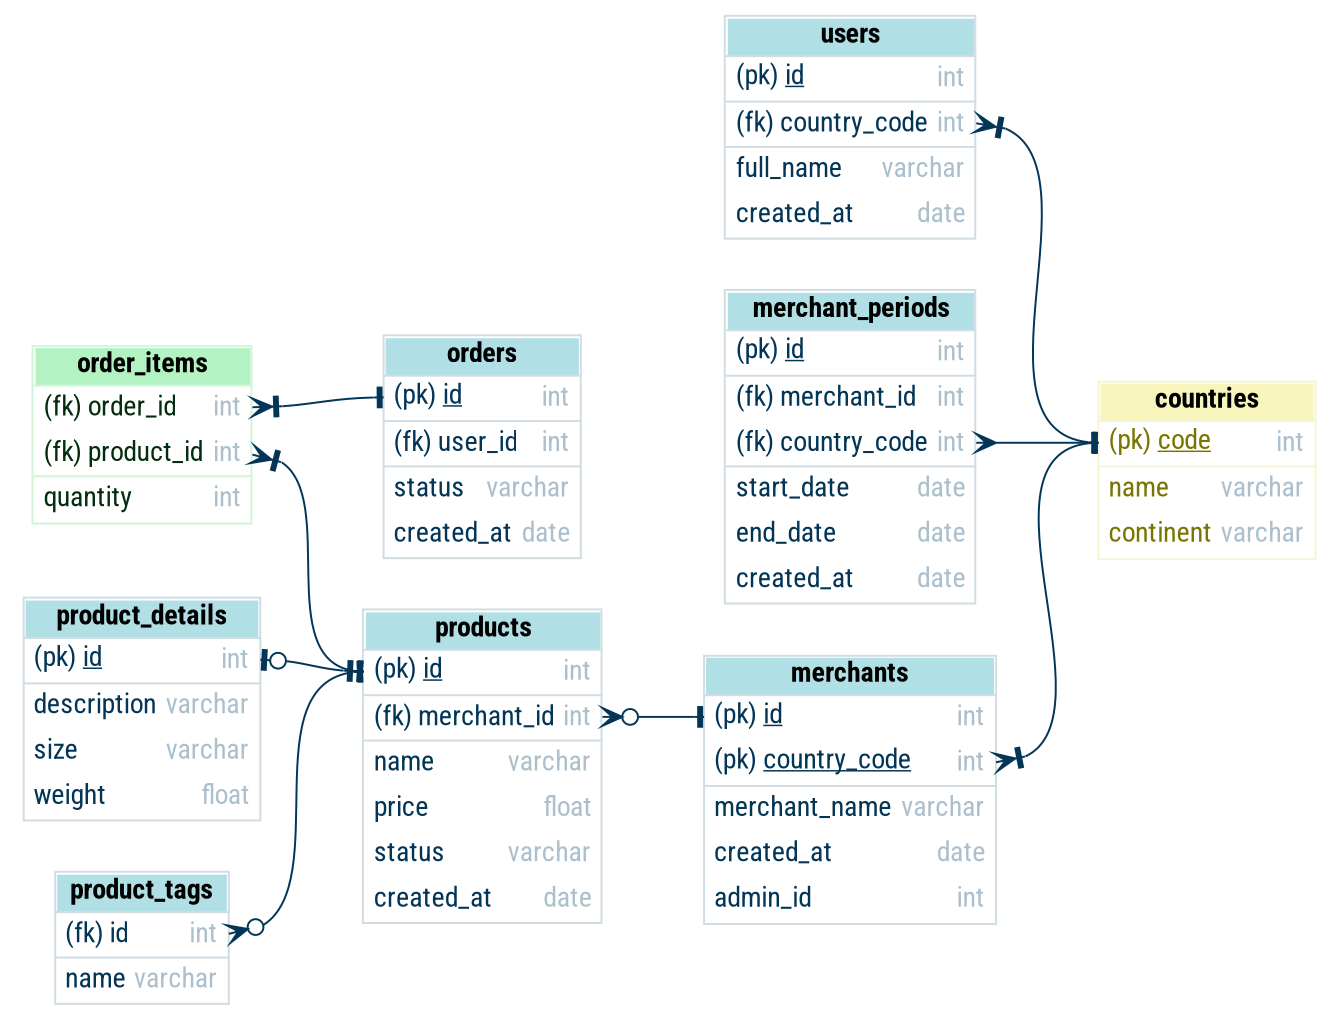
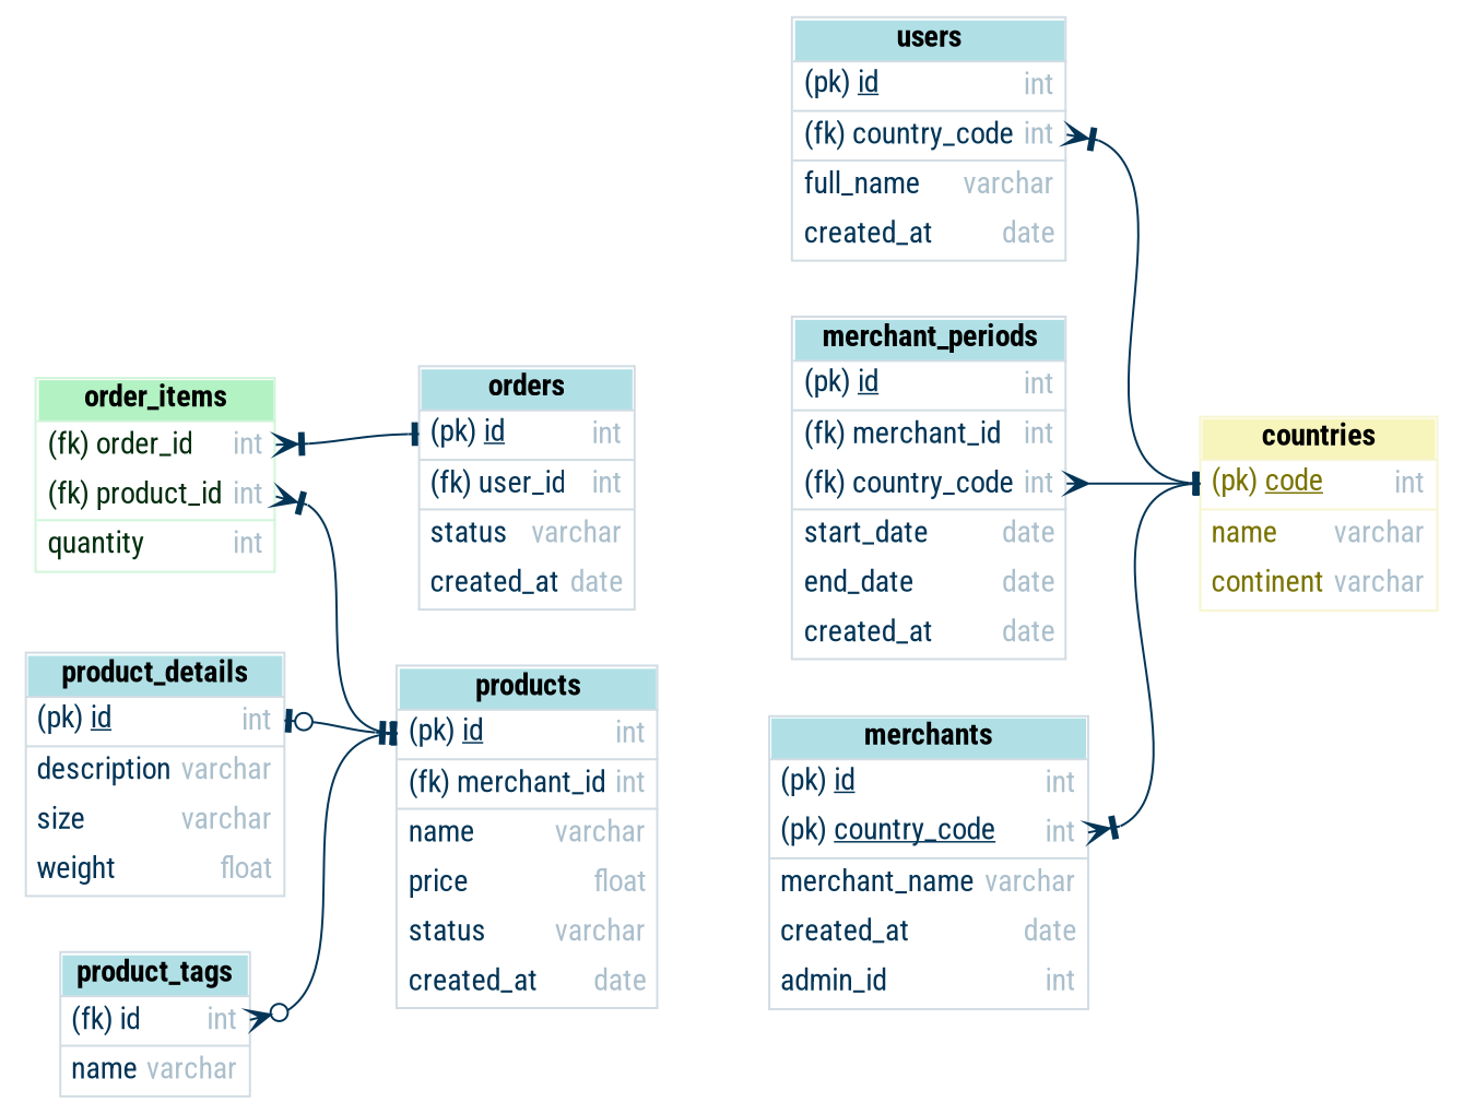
  digraph {
    concentrate=true
    fontname="Roboto Condensed"
    rankdir=LR
    splines=true
    node [fontname="Roboto Condensed" shape=none]
    edge [arrowhead=tee arrowtail=crowtee color="#033557" dir=both fontname="Roboto Condensed" headport=id tailport=country_code]
    n1 [label=<<table BORDER="1" cellspacing="0" color="#d1dce3" CELLBORDER="0"  > <tr> <td BGCOLOR="powderblue" BORDER="0"><B>merchants</B></td> </tr> <HR/><tr>     <td ALIGN="left" BALIGN="LEFT" BORDER="0" PORT="id">         <table BORDER="0" cellspacing="0" CELLBORDER="0"  >             <tr>                 <td ALIGN="left" BALIGN="LEFT" BORDER="0"><font color="#033557">(pk) <U ALIGN="left">id</U></font></td><td ALIGN="right"><font color="#abbfcc" >int</font></td></tr>         </table>     </td> </tr><tr>     <td ALIGN="left" BALIGN="LEFT" BORDER="0" PORT="country_code">         <table BORDER="0" cellspacing="0" CELLBORDER="0"  >             <tr>                 <td ALIGN="left" BALIGN="LEFT" BORDER="0"><font color="#033557">(pk) <U ALIGN="left">country_code</U></font></td><td ALIGN="right"><font color="#abbfcc" >int</font></td></tr>         </table>     </td> </tr><HR/><tr>     <td ALIGN="left" BALIGN="LEFT" BORDER="0" PORT="merchant_name">         <table BORDER="0" cellspacing="0" CELLBORDER="0"  >             <tr>                 <td ALIGN="left" BALIGN="LEFT" BORDER="0"><font color="#033557">merchant_name</font></td><td ALIGN="right"><font color="#abbfcc" >varchar</font></td></tr>         </table>     </td> </tr><tr>     <td ALIGN="left" BALIGN="LEFT" BORDER="0" PORT="created_at">         <table BORDER="0" cellspacing="0" CELLBORDER="0"  >             <tr>                 <td ALIGN="left" BALIGN="LEFT" BORDER="0"><font color="#033557">created_at</font></td><td ALIGN="right"><font color="#abbfcc" >date</font></td></tr>         </table>     </td> </tr><tr>     <td ALIGN="left" BALIGN="LEFT" BORDER="0" PORT="admin_id">         <table BORDER="0" cellspacing="0" CELLBORDER="0"  >             <tr>                 <td ALIGN="left" BALIGN="LEFT" BORDER="0"><font color="#033557">admin_id</font></td><td ALIGN="right"><font color="#abbfcc" >int</font></td></tr>         </table>     </td> </tr></table>>]
    n2 [label=<<table BORDER="1" cellspacing="0" color="#f7f5d0" CELLBORDER="0"  > <tr> <td BGCOLOR="#f7f4bc" BORDER="0"><B>countries</B></td> </tr> <HR/><tr>     <td ALIGN="left" BALIGN="LEFT" BORDER="0" PORT="code">         <table BORDER="0" cellspacing="0" CELLBORDER="0"  >             <tr>                 <td ALIGN="left" BALIGN="LEFT" BORDER="0"><font color="#7a7402">(pk) <U ALIGN="left">code</U></font></td><td ALIGN="right"><font color="#abbfcc" >int</font></td></tr>         </table>     </td> </tr><HR/><tr>     <td ALIGN="left" BALIGN="LEFT" BORDER="0" PORT="name">         <table BORDER="0" cellspacing="0" CELLBORDER="0"  >             <tr>                 <td ALIGN="left" BALIGN="LEFT" BORDER="0"><font color="#7a7402">name</font></td><td ALIGN="right"><font color="#abbfcc" >varchar</font></td></tr>         </table>     </td> </tr><tr>     <td ALIGN="left" BALIGN="LEFT" BORDER="0" PORT="continent">         <table BORDER="0" cellspacing="0" CELLBORDER="0"  >             <tr>                 <td ALIGN="left" BALIGN="LEFT" BORDER="0"><font color="#7a7402">continent</font></td><td ALIGN="right"><font color="#abbfcc" >varchar</font></td></tr>         </table>     </td> </tr></table>>]
    n3 [label=<<table BORDER="1" cellspacing="0" color="#d1dce3" CELLBORDER="0"  > <tr> <td BGCOLOR="powderblue" BORDER="0"><B>users</B></td> </tr> <HR/><tr>     <td ALIGN="left" BALIGN="LEFT" BORDER="0" PORT="id">         <table BORDER="0" cellspacing="0" CELLBORDER="0"  >             <tr>                 <td ALIGN="left" BALIGN="LEFT" BORDER="0"><font color="#033557">(pk) <U ALIGN="left">id</U></font></td><td ALIGN="right"><font color="#abbfcc" >int</font></td></tr>         </table>     </td> </tr><HR/><tr>     <td ALIGN="left" BALIGN="LEFT" BORDER="0" PORT="country_code">         <table BORDER="0" cellspacing="0" CELLBORDER="0"  >             <tr>                 <td ALIGN="left" BALIGN="LEFT" BORDER="0"><font color="#033557">(fk) country_code</font></td><td ALIGN="right"><font color="#abbfcc" >int</font></td></tr>         </table>     </td> </tr><HR/><tr>     <td ALIGN="left" BALIGN="LEFT" BORDER="0" PORT="full_name">         <table BORDER="0" cellspacing="0" CELLBORDER="0"  >             <tr>                 <td ALIGN="left" BALIGN="LEFT" BORDER="0"><font color="#033557">full_name</font></td><td ALIGN="right"><font color="#abbfcc" >varchar</font></td></tr>         </table>     </td> </tr><tr>     <td ALIGN="left" BALIGN="LEFT" BORDER="0" PORT="created_at">         <table BORDER="0" cellspacing="0" CELLBORDER="0"  >             <tr>                 <td ALIGN="left" BALIGN="LEFT" BORDER="0"><font color="#033557">created_at</font></td><td ALIGN="right"><font color="#abbfcc" >date</font></td></tr>         </table>     </td> </tr></table>>]
    n4 [label=<<table BORDER="1" cellspacing="0" color="#d0f5d9" CELLBORDER="0"  > <tr> <td BGCOLOR="#b3f2c3" BORDER="0"><B>order_items</B></td> </tr> <HR/><tr>     <td ALIGN="left" BALIGN="LEFT" BORDER="0" PORT="order_id">         <table BORDER="0" cellspacing="0" CELLBORDER="0"  >             <tr>                 <td ALIGN="left" BALIGN="LEFT" BORDER="0"><font color="#032e0e">(fk) order_id</font></td><td ALIGN="right"><font color="#abbfcc" >int</font></td></tr>         </table>     </td> </tr><tr>     <td ALIGN="left" BALIGN="LEFT" BORDER="0" PORT="product_id">         <table BORDER="0" cellspacing="0" CELLBORDER="0"  >             <tr>                 <td ALIGN="left" BALIGN="LEFT" BORDER="0"><font color="#032e0e">(fk) product_id</font></td><td ALIGN="right"><font color="#abbfcc" >int</font></td></tr>         </table>     </td> </tr><HR/><tr>     <td ALIGN="left" BALIGN="LEFT" BORDER="0" PORT="quantity">         <table BORDER="0" cellspacing="0" CELLBORDER="0"  >             <tr>                 <td ALIGN="left" BALIGN="LEFT" BORDER="0"><font color="#032e0e">quantity</font></td><td ALIGN="right"><font color="#abbfcc" >int</font></td></tr>         </table>     </td> </tr></table>>]
    n5 [label=<<table BORDER="1" cellspacing="0" color="#d1dce3" CELLBORDER="0"  > <tr> <td BGCOLOR="powderblue" BORDER="0"><B>orders</B></td> </tr> <HR/><tr>     <td ALIGN="left" BALIGN="LEFT" BORDER="0" PORT="id">         <table BORDER="0" cellspacing="0" CELLBORDER="0"  >             <tr>                 <td ALIGN="left" BALIGN="LEFT" BORDER="0"><font color="#033557">(pk) <U ALIGN="left">id</U></font></td><td ALIGN="right"><font color="#abbfcc" >int</font></td></tr>         </table>     </td> </tr><HR/><tr>     <td ALIGN="left" BALIGN="LEFT" BORDER="0" PORT="user_id">         <table BORDER="0" cellspacing="0" CELLBORDER="0"  >             <tr>                 <td ALIGN="left" BALIGN="LEFT" BORDER="0"><font color="#033557">(fk) user_id</font></td><td ALIGN="right"><font color="#abbfcc" >int</font></td></tr>         </table>     </td> </tr><HR/><tr>     <td ALIGN="left" BALIGN="LEFT" BORDER="0" PORT="status">         <table BORDER="0" cellspacing="0" CELLBORDER="0"  >             <tr>                 <td ALIGN="left" BALIGN="LEFT" BORDER="0"><font color="#033557">status</font></td><td ALIGN="right"><font color="#abbfcc" >varchar</font></td></tr>         </table>     </td> </tr><tr>     <td ALIGN="left" BALIGN="LEFT" BORDER="0" PORT="created_at">         <table BORDER="0" cellspacing="0" CELLBORDER="0"  >             <tr>                 <td ALIGN="left" BALIGN="LEFT" BORDER="0"><font color="#033557">created_at</font></td><td ALIGN="right"><font color="#abbfcc" >date</font></td></tr>         </table>     </td> </tr></table>>]
    n6 [label=<<table BORDER="1" cellspacing="0" color="#d1dce3" CELLBORDER="0"  > <tr> <td BGCOLOR="powderblue" BORDER="0"><B>products</B></td> </tr> <HR/><tr>     <td ALIGN="left" BALIGN="LEFT" BORDER="0" PORT="id">         <table BORDER="0" cellspacing="0" CELLBORDER="0"  >             <tr>                 <td ALIGN="left" BALIGN="LEFT" BORDER="0"><font color="#033557">(pk) <U ALIGN="left">id</U></font></td><td ALIGN="right"><font color="#abbfcc" >int</font></td></tr>         </table>     </td> </tr><HR/><tr>     <td ALIGN="left" BALIGN="LEFT" BORDER="0" PORT="merchant_id">         <table BORDER="0" cellspacing="0" CELLBORDER="0"  >             <tr>                 <td ALIGN="left" BALIGN="LEFT" BORDER="0"><font color="#033557">(fk) merchant_id</font></td><td ALIGN="right"><font color="#abbfcc" >int</font></td></tr>         </table>     </td> </tr><HR/><tr>     <td ALIGN="left" BALIGN="LEFT" BORDER="0" PORT="name">         <table BORDER="0" cellspacing="0" CELLBORDER="0"  >             <tr>                 <td ALIGN="left" BALIGN="LEFT" BORDER="0"><font color="#033557">name</font></td><td ALIGN="right"><font color="#abbfcc" >varchar</font></td></tr>         </table>     </td> </tr><tr>     <td ALIGN="left" BALIGN="LEFT" BORDER="0" PORT="price">         <table BORDER="0" cellspacing="0" CELLBORDER="0"  >             <tr>                 <td ALIGN="left" BALIGN="LEFT" BORDER="0"><font color="#033557">price</font></td><td ALIGN="right"><font color="#abbfcc" >float</font></td></tr>         </table>     </td> </tr><tr>     <td ALIGN="left" BALIGN="LEFT" BORDER="0" PORT="status">         <table BORDER="0" cellspacing="0" CELLBORDER="0"  >             <tr>                 <td ALIGN="left" BALIGN="LEFT" BORDER="0"><font color="#033557">status</font></td><td ALIGN="right"><font color="#abbfcc" >varchar</font></td></tr>         </table>     </td> </tr><tr>     <td ALIGN="left" BALIGN="LEFT" BORDER="0" PORT="created_at">         <table BORDER="0" cellspacing="0" CELLBORDER="0"  >             <tr>                 <td ALIGN="left" BALIGN="LEFT" BORDER="0"><font color="#033557">created_at</font></td><td ALIGN="right"><font color="#abbfcc" >date</font></td></tr>         </table>     </td> </tr></table>>]
    n7 [label=<<table BORDER="1" cellspacing="0" color="#d1dce3" CELLBORDER="0"  > <tr> <td BGCOLOR="powderblue" BORDER="0"><B>product_details</B></td> </tr> <HR/><tr>     <td ALIGN="left" BALIGN="LEFT" BORDER="0" PORT="id">         <table BORDER="0" cellspacing="0" CELLBORDER="0"  >             <tr>                 <td ALIGN="left" BALIGN="LEFT" BORDER="0"><font color="#033557">(pk) <U ALIGN="left">id</U></font></td><td ALIGN="right"><font color="#abbfcc" >int</font></td></tr>         </table>     </td> </tr><HR/><tr>     <td ALIGN="left" BALIGN="LEFT" BORDER="0" PORT="description">         <table BORDER="0" cellspacing="0" CELLBORDER="0"  >             <tr>                 <td ALIGN="left" BALIGN="LEFT" BORDER="0"><font color="#033557">description</font></td><td ALIGN="right"><font color="#abbfcc" >varchar</font></td></tr>         </table>     </td> </tr><tr>     <td ALIGN="left" BALIGN="LEFT" BORDER="0" PORT="size">         <table BORDER="0" cellspacing="0" CELLBORDER="0"  >             <tr>                 <td ALIGN="left" BALIGN="LEFT" BORDER="0"><font color="#033557">size</font></td><td ALIGN="right"><font color="#abbfcc" >varchar</font></td></tr>         </table>     </td> </tr><tr>     <td ALIGN="left" BALIGN="LEFT" BORDER="0" PORT="weight">         <table BORDER="0" cellspacing="0" CELLBORDER="0"  >             <tr>                 <td ALIGN="left" BALIGN="LEFT" BORDER="0"><font color="#033557">weight</font></td><td ALIGN="right"><font color="#abbfcc" >float</font></td></tr>         </table>     </td> </tr></table>>]
    n8 [label=<<table BORDER="1" cellspacing="0" color="#d1dce3" CELLBORDER="0"  > <tr> <td BGCOLOR="powderblue" BORDER="0"><B>merchant_periods</B></td> </tr> <HR/><tr>     <td ALIGN="left" BALIGN="LEFT" BORDER="0" PORT="id">         <table BORDER="0" cellspacing="0" CELLBORDER="0"  >             <tr>                 <td ALIGN="left" BALIGN="LEFT" BORDER="0"><font color="#033557">(pk) <U ALIGN="left">id</U></font></td><td ALIGN="right"><font color="#abbfcc" >int</font></td></tr>         </table>     </td> </tr><HR/><tr>     <td ALIGN="left" BALIGN="LEFT" BORDER="0" PORT="merchant_id">         <table BORDER="0" cellspacing="0" CELLBORDER="0"  >             <tr>                 <td ALIGN="left" BALIGN="LEFT" BORDER="0"><font color="#033557">(fk) merchant_id</font></td><td ALIGN="right"><font color="#abbfcc" >int</font></td></tr>         </table>     </td> </tr><tr>     <td ALIGN="left" BALIGN="LEFT" BORDER="0" PORT="country_code">         <table BORDER="0" cellspacing="0" CELLBORDER="0"  >             <tr>                 <td ALIGN="left" BALIGN="LEFT" BORDER="0"><font color="#033557">(fk) country_code</font></td><td ALIGN="right"><font color="#abbfcc" >int</font></td></tr>         </table>     </td> </tr><HR/><tr>     <td ALIGN="left" BALIGN="LEFT" BORDER="0" PORT="start_date">         <table BORDER="0" cellspacing="0" CELLBORDER="0"  >             <tr>                 <td ALIGN="left" BALIGN="LEFT" BORDER="0"><font color="#033557">start_date</font></td><td ALIGN="right"><font color="#abbfcc" >date</font></td></tr>         </table>     </td> </tr><tr>     <td ALIGN="left" BALIGN="LEFT" BORDER="0" PORT="end_date">         <table BORDER="0" cellspacing="0" CELLBORDER="0"  >             <tr>                 <td ALIGN="left" BALIGN="LEFT" BORDER="0"><font color="#033557">end_date</font></td><td ALIGN="right"><font color="#abbfcc" >date</font></td></tr>         </table>     </td> </tr><tr>     <td ALIGN="left" BALIGN="LEFT" BORDER="0" PORT="created_at">         <table BORDER="0" cellspacing="0" CELLBORDER="0"  >             <tr>                 <td ALIGN="left" BALIGN="LEFT" BORDER="0"><font color="#033557">created_at</font></td><td ALIGN="right"><font color="#abbfcc" >date</font></td></tr>         </table>     </td> </tr></table>>]
    n9 [label=<<table BORDER="1" cellspacing="0" color="#d1dce3" CELLBORDER="0"  > <tr> <td BGCOLOR="powderblue" BORDER="0"><B>product_tags</B></td> </tr> <HR/><tr>     <td ALIGN="left" BALIGN="LEFT" BORDER="0" PORT="id">         <table BORDER="0" cellspacing="0" CELLBORDER="0"  >             <tr>                 <td ALIGN="left" BALIGN="LEFT" BORDER="0"><font color="#033557">(fk) id</font></td><td ALIGN="right"><font color="#abbfcc" >int</font></td></tr>         </table>     </td> </tr><HR/><tr>     <td ALIGN="left" BALIGN="LEFT" BORDER="0" PORT="name">         <table BORDER="0" cellspacing="0" CELLBORDER="0"  >             <tr>                 <td ALIGN="left" BALIGN="LEFT" BORDER="0"><font color="#033557">name</font></td><td ALIGN="right"><font color="#abbfcc" >varchar</font></td></tr>         </table>     </td> </tr></table>>]
    n1 -> n2 [headport=code]
    n3 -> n2 [headport=code]
    n4 -> n5 [tailport=order_id]
    n4 -> n6 [tailport=product_id]
-   n6 -> n1 [arrowtail=crowodot tailport=merchant_id]
    n7 -> n6 [arrowhead=teetee arrowtail=teeodot tailport=id]
    n8 -> n2 [arrowtail=crow headport=code]
    n9 -> n6 [arrowtail=crowodot tailport=id]
  }
